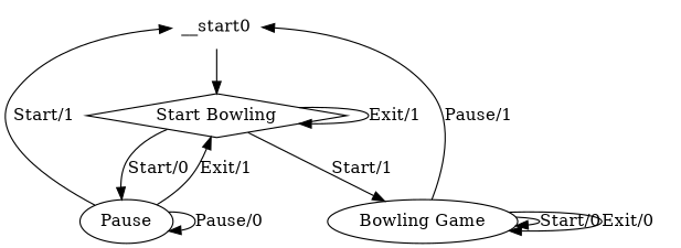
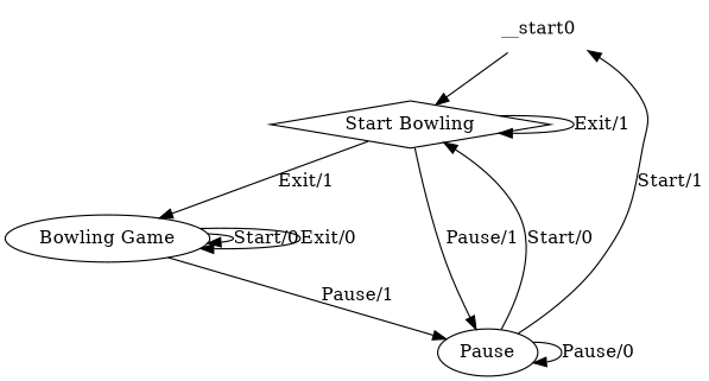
  digraph {
    version=W
    node [shape=ellipse]
    __start0 [shape=none]
    n2 [label="Start Bowling" shape=diamond]
    n3 [label="Bowling Game"]
    n4 [label=Pause]
    __start0 -> n2
    n2 -> n2 [label="Exit/1"]
-   n2 -> n3 [label="Start/1"]
-   n2 -> n4 [label="Start/0"]
+   n2 -> n3 [label="Exit/1"]
+   n2 -> n4 [label="Pause/1"]
    n3 -> n3 [label="Start/0"]
    n3 -> n3 [label="Exit/0"]
-   n3 -> __start0 [label="Pause/1"]
+   n3 -> n4 [label="Pause/1"]
    n4 -> __start0 [label="Start/1"]
-   n4 -> n2 [label="Exit/1"]
+   n4 -> n2 [label="Start/0"]
    n4 -> n4 [label="Pause/0"]
  }
